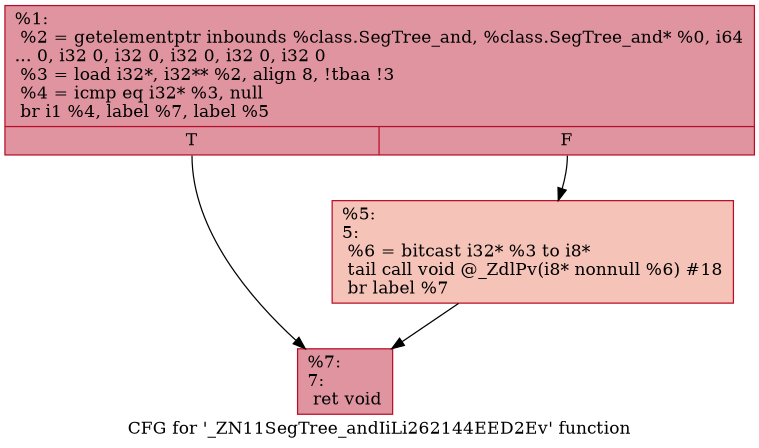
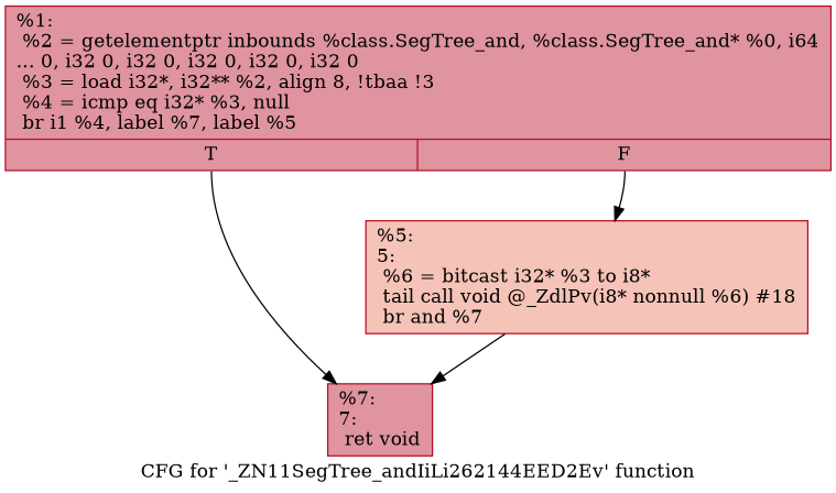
  digraph {
    label="CFG for '_ZN11SegTree_andIiLi262144EED2Ev' function"
    node [color="#b70d28ff" fillcolor="#b70d2870" shape=record style=filled]
    n1 [label="{%1:\l  %2 = getelementptr inbounds %class.SegTree_and, %class.SegTree_and* %0, i64\l... 0, i32 0, i32 0, i32 0, i32 0, i32 0\l  %3 = load i32*, i32** %2, align 8, !tbaa !3\l  %4 = icmp eq i32* %3, null\l  br i1 %4, label %7, label %5\l|{<s0>T|<s1>F}}"]
    n2 [label="{%7:\l7:                                                \l  ret void\l}"]
-   n3 [fillcolor="#e8765c70" label="{%5:\l5:                                                \l  %6 = bitcast i32* %3 to i8*\l  tail call void @_ZdlPv(i8* nonnull %6) #18\l  br label %7\l}"]
+   n3 [fillcolor="#e8765c70" label="{%5:\l5:                                                \l  %6 = bitcast i32* %3 to i8*\l  tail call void @_ZdlPv(i8* nonnull %6) #18\l  br and %7\l}"]
    n1 -> n2 [tailport=s0]
    n1 -> n3 [tailport=s1]
    n3 -> n2
  }
